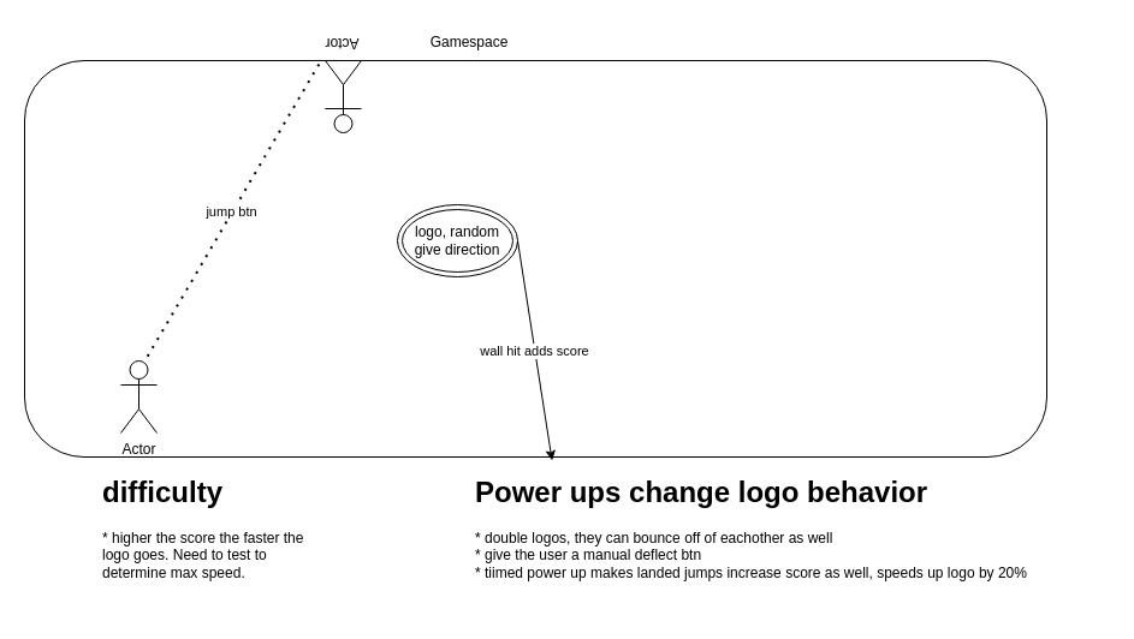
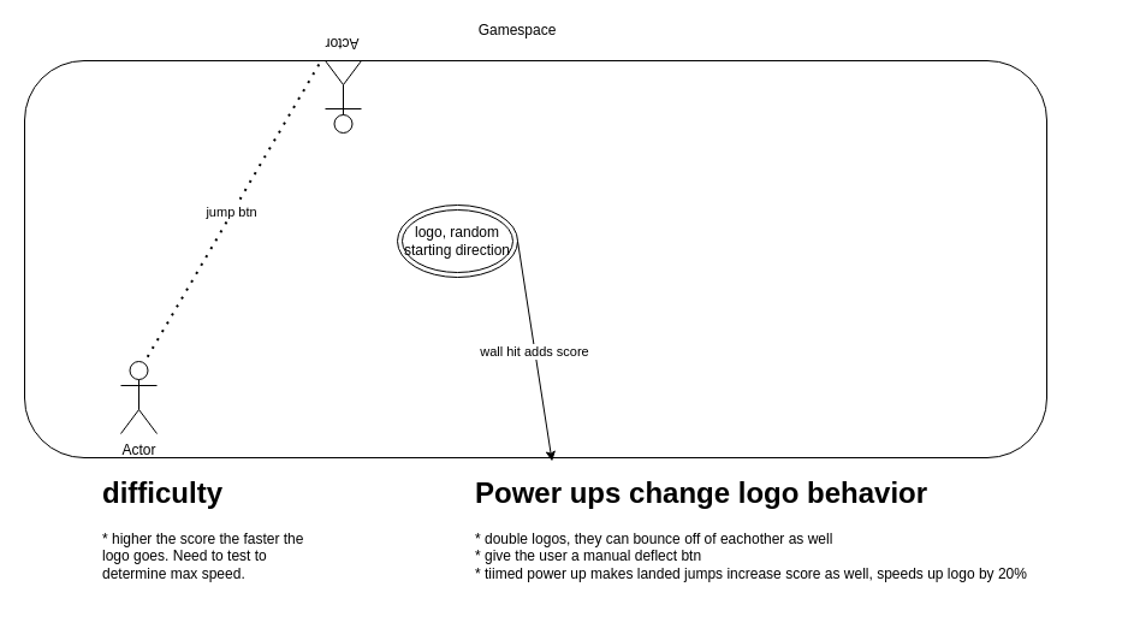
  <mxCell id="0" />
  <mxCell id="1" parent="0" />
  <mxCell id="2" value="" style="rounded=1;whiteSpace=wrap;html=1;" vertex="1" parent="1"><mxGeometry y="50" width="850" height="330" as="geometry" x="20" /></mxCell>
- <mxCell id="3" value="Gamespace" style="text;html=1;strokeColor=none;fillColor=none;align=center;verticalAlign=middle;whiteSpace=wrap;rounded=0;" vertex="1" parent="1"><mxGeometry x="360" y="20" width="60" height="30" as="geometry" /></mxCell>
+ <mxCell id="3" value="Gamespace" style="text;html=1;strokeColor=none;fillColor=none;align=center;verticalAlign=middle;whiteSpace=wrap;rounded=0;" vertex="1" parent="1"><mxGeometry x="400" y="10" width="60" height="30" as="geometry" /></mxCell>
  <mxCell id="4" value="Actor" style="shape=umlActor;verticalLabelPosition=bottom;verticalAlign=top;html=1;outlineConnect=0;" vertex="1" parent="1"><mxGeometry x="100" y="300" width="30" height="60" as="geometry" /></mxCell>
  <mxCell id="5" value="jump btn" style="endArrow=none;dashed=1;html=1;dashPattern=1 3;strokeWidth=2;rounded=0;exitX=0.288;exitY=0.009;exitDx=0;exitDy=0;exitPerimeter=0;" edge="1" parent="1" source="2"><mxGeometry width="50" height="50" relative="1" as="geometry"><mxPoint x="230" y="270.32" as="sourcePoint" /><mxPoint x="120" y="300.003" as="targetPoint" /></mxGeometry></mxCell>
  <mxCell id="6" value="Actor" style="shape=umlActor;verticalLabelPosition=bottom;verticalAlign=top;html=1;outlineConnect=0;rotation=-180;" vertex="1" parent="1"><mxGeometry x="270" y="50" width="30" height="60" as="geometry" /></mxCell>
- <mxCell id="7" value="logo, random give direction" style="ellipse;shape=doubleEllipse;whiteSpace=wrap;html=1;" vertex="1" parent="1"><mxGeometry x="330" y="170" width="100" height="60" as="geometry" /></mxCell>
+ <mxCell id="7" value="logo, random starting direction" style="ellipse;shape=doubleEllipse;whiteSpace=wrap;html=1;" vertex="1" parent="1"><mxGeometry x="330" y="170" width="100" height="60" as="geometry" /></mxCell>
  <mxCell id="8" value="wall hit adds score" style="endArrow=classic;html=1;rounded=0;entryX=0.516;entryY=1.009;entryDx=0;entryDy=0;entryPerimeter=0;" edge="1" parent="1" target="2"><mxGeometry width="50" height="50" relative="1" as="geometry"><mxPoint x="430" y="200" as="sourcePoint" /><mxPoint x="480" y="150" as="targetPoint" /></mxGeometry></mxCell>
  <mxCell id="9" value="&lt;h1&gt;Power ups change logo behavior&lt;/h1&gt;&lt;div&gt;* double logos, they can bounce off of eachother as well&lt;/div&gt;&lt;div&gt;* give the user a manual deflect btn&lt;/div&gt;&lt;div&gt;* tiimed power up makes landed jumps increase score as well, speeds up logo by 20%&lt;/div&gt;" style="text;html=1;strokeColor=none;fillColor=none;spacing=5;spacingTop=-20;whiteSpace=wrap;overflow=hidden;rounded=0;" vertex="1" parent="1"><mxGeometry x="390" y="390" width="531" height="120" as="geometry" /></mxCell>
  <mxCell id="10" value="&lt;h1&gt;difficulty&lt;/h1&gt;&lt;div&gt;* higher the score the faster the logo goes. Need to test to determine max speed.&lt;/div&gt;" style="text;html=1;strokeColor=none;fillColor=none;spacing=5;spacingTop=-20;whiteSpace=wrap;overflow=hidden;rounded=0;" vertex="1" parent="1"><mxGeometry x="80" y="390" width="190" height="120" as="geometry" /></mxCell>
